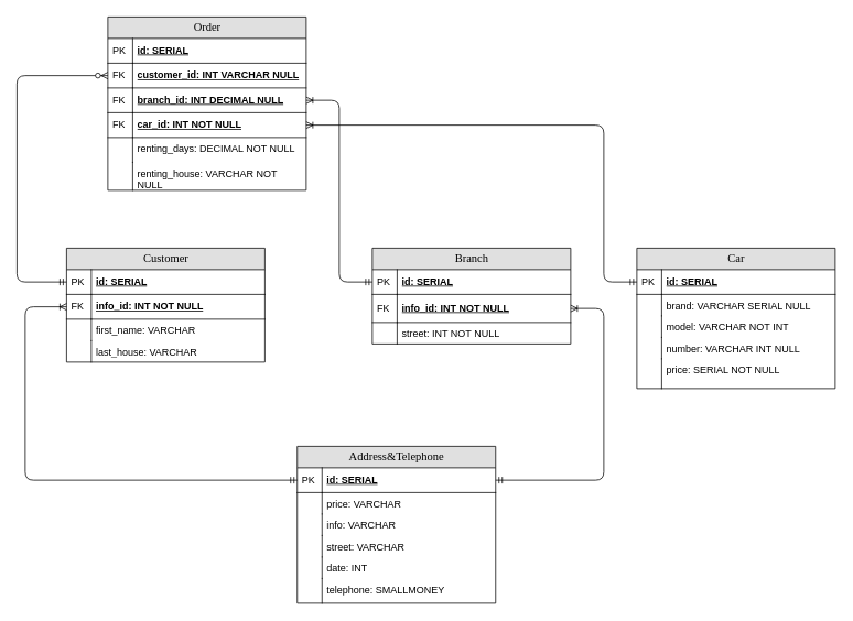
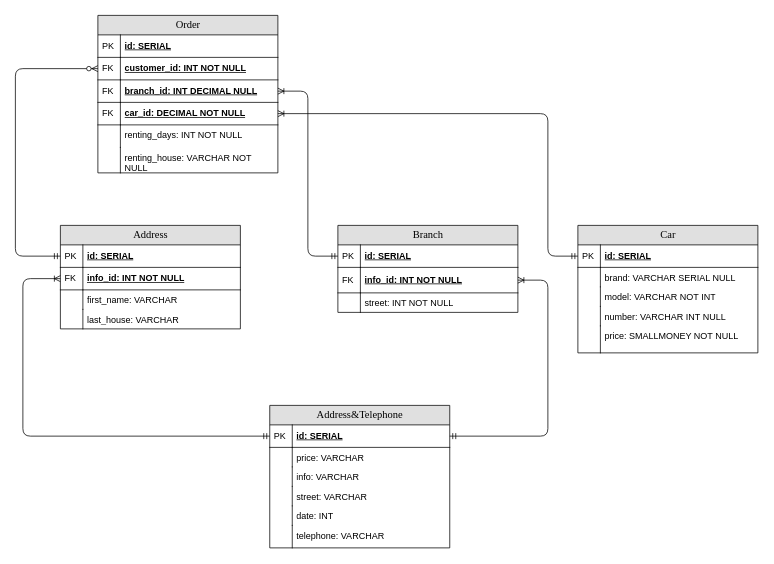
  <mxCell id="0" />
  <mxCell id="1" parent="0" />
  <mxCell id="2" value="Branch" style="swimlane;html=1;fontStyle=0;childLayout=stackLayout;horizontal=1;startSize=26;fillColor=#e0e0e0;horizontalStack=0;resizeParent=1;resizeLast=0;collapsible=1;marginBottom=0;swimlaneFillColor=#ffffff;align=center;rounded=0;shadow=0;comic=0;labelBackgroundColor=none;strokeWidth=1;fontFamily=Verdana;fontSize=14;swimlaneLine=1;" parent="1" vertex="1"><mxGeometry x="450" y="300" width="240" height="116" as="geometry" /></mxCell>
  <mxCell id="3" value="id: SERIAL" style="shape=partialRectangle;top=0;left=0;right=0;bottom=1;html=1;align=left;verticalAlign=middle;fillColor=none;spacingLeft=34;spacingRight=4;whiteSpace=wrap;overflow=hidden;rotatable=0;points=[[0,0.5],[1,0.5]];portConstraint=eastwest;dropTarget=0;fontStyle=5;" parent="2" vertex="1"><mxGeometry y="26" width="240" height="30" as="geometry" /></mxCell>
  <mxCell id="4" value="PK" style="shape=partialRectangle;top=0;left=0;bottom=0;html=1;fillColor=none;align=left;verticalAlign=middle;spacingLeft=4;spacingRight=4;whiteSpace=wrap;overflow=hidden;rotatable=0;points=[];portConstraint=eastwest;part=1;" parent="3" vertex="1" connectable="0"><mxGeometry width="30" height="30" as="geometry" /></mxCell>
  <mxCell id="5" value="info_id: INT NOT NULL" style="shape=partialRectangle;top=0;left=0;right=0;bottom=1;html=1;align=left;verticalAlign=middle;fillColor=none;spacingLeft=34;spacingRight=4;whiteSpace=wrap;overflow=hidden;rotatable=0;points=[[0,0.5],[1,0.5]];portConstraint=eastwest;dropTarget=0;fontStyle=5;" parent="2" vertex="1"><mxGeometry y="56" width="240" height="34" as="geometry" /></mxCell>
  <mxCell id="6" value="FK" style="shape=partialRectangle;top=0;left=0;bottom=0;html=1;fillColor=none;align=left;verticalAlign=middle;spacingLeft=4;spacingRight=4;whiteSpace=wrap;overflow=hidden;rotatable=0;points=[];portConstraint=eastwest;part=1;" parent="5" vertex="1" connectable="0"><mxGeometry width="30" height="34" as="geometry" /></mxCell>
  <mxCell id="7" value="street: INT NOT NULL" style="shape=partialRectangle;top=0;left=0;right=0;bottom=0;html=1;align=left;verticalAlign=top;fillColor=none;spacingLeft=34;spacingRight=4;whiteSpace=wrap;overflow=hidden;rotatable=0;points=[[0,0.5],[1,0.5]];portConstraint=eastwest;dropTarget=0;" vertex="1" parent="2"><mxGeometry y="90" width="240" height="26" as="geometry" /></mxCell>
  <mxCell id="8" value="" style="shape=partialRectangle;top=0;left=0;bottom=0;html=1;fillColor=none;align=left;verticalAlign=top;spacingLeft=4;spacingRight=4;whiteSpace=wrap;overflow=hidden;rotatable=0;points=[];portConstraint=eastwest;part=1;" vertex="1" connectable="0" parent="7"><mxGeometry width="30" height="26" as="geometry" /></mxCell>
  <mxCell id="9" value="Car" style="swimlane;html=1;fontStyle=0;childLayout=stackLayout;horizontal=1;startSize=26;fillColor=#e0e0e0;horizontalStack=0;resizeParent=1;resizeLast=0;collapsible=1;marginBottom=0;swimlaneFillColor=#ffffff;align=center;rounded=0;shadow=0;comic=0;labelBackgroundColor=none;strokeWidth=1;fontFamily=Verdana;fontSize=14;swimlaneLine=1;" parent="1" vertex="1"><mxGeometry x="770" y="300" width="240" height="170" as="geometry"><mxRectangle x="870" y="56" width="60" height="26" as="alternateBounds" /></mxGeometry></mxCell>
  <mxCell id="10" value="id: SERIAL" style="shape=partialRectangle;top=0;left=0;right=0;bottom=1;html=1;align=left;verticalAlign=middle;fillColor=none;spacingLeft=34;spacingRight=4;whiteSpace=wrap;overflow=hidden;rotatable=0;points=[[0,0.5],[1,0.5]];portConstraint=eastwest;dropTarget=0;fontStyle=5;" parent="9" vertex="1"><mxGeometry y="26" width="240" height="30" as="geometry" /></mxCell>
  <mxCell id="11" value="PK" style="shape=partialRectangle;top=0;left=0;bottom=0;html=1;fillColor=none;align=left;verticalAlign=middle;spacingLeft=4;spacingRight=4;whiteSpace=wrap;overflow=hidden;rotatable=0;points=[];portConstraint=eastwest;part=1;" parent="10" vertex="1" connectable="0"><mxGeometry width="30" height="30" as="geometry" /></mxCell>
  <mxCell id="12" value="brand: VARCHAR SERIAL NULL" style="shape=partialRectangle;top=0;left=0;right=0;bottom=0;html=1;align=left;verticalAlign=top;fillColor=none;spacingLeft=34;spacingRight=4;whiteSpace=wrap;overflow=hidden;rotatable=0;points=[[0,0.5],[1,0.5]];portConstraint=eastwest;dropTarget=0;" parent="9" vertex="1"><mxGeometry y="56" width="240" height="26" as="geometry" /></mxCell>
  <mxCell id="13" value="" style="shape=partialRectangle;top=0;left=0;bottom=0;html=1;fillColor=none;align=left;verticalAlign=top;spacingLeft=4;spacingRight=4;whiteSpace=wrap;overflow=hidden;rotatable=0;points=[];portConstraint=eastwest;part=1;" parent="12" vertex="1" connectable="0"><mxGeometry width="30" height="26" as="geometry" /></mxCell>
  <mxCell id="14" value="model: VARCHAR NOT INT" style="shape=partialRectangle;top=0;left=0;right=0;bottom=0;html=1;align=left;verticalAlign=top;fillColor=none;spacingLeft=34;spacingRight=4;whiteSpace=wrap;overflow=hidden;rotatable=0;points=[[0,0.5],[1,0.5]];portConstraint=eastwest;dropTarget=0;" parent="9" vertex="1"><mxGeometry y="82" width="240" height="26" as="geometry" /></mxCell>
  <mxCell id="15" value="" style="shape=partialRectangle;top=0;left=0;bottom=0;html=1;fillColor=none;align=left;verticalAlign=top;spacingLeft=4;spacingRight=4;whiteSpace=wrap;overflow=hidden;rotatable=0;points=[];portConstraint=eastwest;part=1;" parent="14" vertex="1" connectable="0"><mxGeometry width="30" height="26" as="geometry" /></mxCell>
  <mxCell id="16" value="number: VARCHAR INT NULL" style="shape=partialRectangle;top=0;left=0;right=0;bottom=0;html=1;align=left;verticalAlign=top;fillColor=none;spacingLeft=34;spacingRight=4;whiteSpace=wrap;overflow=hidden;rotatable=0;points=[[0,0.5],[1,0.5]];portConstraint=eastwest;dropTarget=0;" parent="9" vertex="1"><mxGeometry y="108" width="240" height="26" as="geometry" /></mxCell>
  <mxCell id="17" value="" style="shape=partialRectangle;top=0;left=0;bottom=0;html=1;fillColor=none;align=left;verticalAlign=top;spacingLeft=4;spacingRight=4;whiteSpace=wrap;overflow=hidden;rotatable=0;points=[];portConstraint=eastwest;part=1;" parent="16" vertex="1" connectable="0"><mxGeometry width="30" height="26" as="geometry" /></mxCell>
- <mxCell id="18" value="price: SERIAL NOT NULL" style="shape=partialRectangle;top=0;left=0;right=0;bottom=0;html=1;align=left;verticalAlign=top;fillColor=none;spacingLeft=34;spacingRight=4;whiteSpace=wrap;overflow=hidden;rotatable=0;points=[[0,0.5],[1,0.5]];portConstraint=eastwest;dropTarget=0;" parent="9" vertex="1"><mxGeometry y="134" width="240" height="36" as="geometry" /></mxCell>
+ <mxCell id="18" value="price: SMALLMONEY NOT NULL" style="shape=partialRectangle;top=0;left=0;right=0;bottom=0;html=1;align=left;verticalAlign=top;fillColor=none;spacingLeft=34;spacingRight=4;whiteSpace=wrap;overflow=hidden;rotatable=0;points=[[0,0.5],[1,0.5]];portConstraint=eastwest;dropTarget=0;" parent="9" vertex="1"><mxGeometry y="134" width="240" height="36" as="geometry" /></mxCell>
  <mxCell id="19" value="" style="shape=partialRectangle;top=0;left=0;bottom=0;html=1;fillColor=none;align=left;verticalAlign=top;spacingLeft=4;spacingRight=4;whiteSpace=wrap;overflow=hidden;rotatable=0;points=[];portConstraint=eastwest;part=1;" parent="18" vertex="1" connectable="0"><mxGeometry width="30" height="36" as="geometry" /></mxCell>
- <mxCell id="20" value="Customer" style="swimlane;html=1;fontStyle=0;childLayout=stackLayout;horizontal=1;startSize=26;fillColor=#e0e0e0;horizontalStack=0;resizeParent=1;resizeLast=0;collapsible=1;marginBottom=0;swimlaneFillColor=#ffffff;align=center;rounded=0;shadow=0;comic=0;labelBackgroundColor=none;strokeWidth=1;fontFamily=Verdana;fontSize=14;swimlaneLine=1;" parent="1" vertex="1"><mxGeometry x="80" y="300" width="240" height="138" as="geometry" /></mxCell>
+ <mxCell id="20" value="Address" style="swimlane;html=1;fontStyle=0;childLayout=stackLayout;horizontal=1;startSize=26;fillColor=#e0e0e0;horizontalStack=0;resizeParent=1;resizeLast=0;collapsible=1;marginBottom=0;swimlaneFillColor=#ffffff;align=center;rounded=0;shadow=0;comic=0;labelBackgroundColor=none;strokeWidth=1;fontFamily=Verdana;fontSize=14;swimlaneLine=1;" parent="1" vertex="1"><mxGeometry x="80" y="300" width="240" height="138" as="geometry" /></mxCell>
  <mxCell id="21" value="id: SERIAL" style="shape=partialRectangle;top=0;left=0;right=0;bottom=1;html=1;align=left;verticalAlign=middle;fillColor=none;spacingLeft=34;spacingRight=4;whiteSpace=wrap;overflow=hidden;rotatable=0;points=[[0,0.5],[1,0.5]];portConstraint=eastwest;dropTarget=0;fontStyle=5;" parent="20" vertex="1"><mxGeometry y="26" width="240" height="30" as="geometry" /></mxCell>
  <mxCell id="22" value="PK" style="shape=partialRectangle;top=0;left=0;bottom=0;html=1;fillColor=none;align=left;verticalAlign=middle;spacingLeft=4;spacingRight=4;whiteSpace=wrap;overflow=hidden;rotatable=0;points=[];portConstraint=eastwest;part=1;" parent="21" vertex="1" connectable="0"><mxGeometry width="30" height="30" as="geometry" /></mxCell>
  <mxCell id="23" value="info_id: INT NOT NULL" style="shape=partialRectangle;top=0;left=0;right=0;bottom=1;html=1;align=left;verticalAlign=middle;fillColor=none;spacingLeft=34;spacingRight=4;whiteSpace=wrap;overflow=hidden;rotatable=0;points=[[0,0.5],[1,0.5]];portConstraint=eastwest;dropTarget=0;fontStyle=5;" parent="20" vertex="1"><mxGeometry y="56" width="240" height="30" as="geometry" /></mxCell>
  <mxCell id="24" value="FK" style="shape=partialRectangle;top=0;left=0;bottom=0;html=1;fillColor=none;align=left;verticalAlign=middle;spacingLeft=4;spacingRight=4;whiteSpace=wrap;overflow=hidden;rotatable=0;points=[];portConstraint=eastwest;part=1;" parent="23" vertex="1" connectable="0"><mxGeometry width="30" height="30" as="geometry" /></mxCell>
  <mxCell id="25" value="first_name: VARCHAR" style="shape=partialRectangle;top=0;left=0;right=0;bottom=0;html=1;align=left;verticalAlign=top;fillColor=none;spacingLeft=34;spacingRight=4;whiteSpace=wrap;overflow=hidden;rotatable=0;points=[[0,0.5],[1,0.5]];portConstraint=eastwest;dropTarget=0;" parent="20" vertex="1"><mxGeometry y="86" width="240" height="26" as="geometry" /></mxCell>
  <mxCell id="26" value="" style="shape=partialRectangle;top=0;left=0;bottom=0;html=1;fillColor=none;align=left;verticalAlign=top;spacingLeft=4;spacingRight=4;whiteSpace=wrap;overflow=hidden;rotatable=0;points=[];portConstraint=eastwest;part=1;" parent="25" vertex="1" connectable="0"><mxGeometry width="30" height="26" as="geometry" /></mxCell>
  <mxCell id="27" value="last_house: VARCHAR" style="shape=partialRectangle;top=0;left=0;right=0;bottom=0;html=1;align=left;verticalAlign=top;fillColor=none;spacingLeft=34;spacingRight=4;whiteSpace=wrap;overflow=hidden;rotatable=0;points=[[0,0.5],[1,0.5]];portConstraint=eastwest;dropTarget=0;" parent="20" vertex="1"><mxGeometry y="112" width="240" height="26" as="geometry" /></mxCell>
  <mxCell id="28" value="" style="shape=partialRectangle;top=0;left=0;bottom=0;html=1;fillColor=none;align=left;verticalAlign=top;spacingLeft=4;spacingRight=4;whiteSpace=wrap;overflow=hidden;rotatable=0;points=[];portConstraint=eastwest;part=1;" parent="27" vertex="1" connectable="0"><mxGeometry width="30" height="26" as="geometry" /></mxCell>
  <mxCell id="29" value="Order" style="swimlane;html=1;fontStyle=0;childLayout=stackLayout;horizontal=1;startSize=26;fillColor=#e0e0e0;horizontalStack=0;resizeParent=1;resizeLast=0;collapsible=1;marginBottom=0;swimlaneFillColor=#ffffff;align=center;rounded=0;shadow=0;comic=0;labelBackgroundColor=none;strokeWidth=1;fontFamily=Verdana;fontSize=14;swimlaneLine=1;" parent="1" vertex="1"><mxGeometry x="130" y="20" width="240" height="210" as="geometry" /></mxCell>
  <mxCell id="30" value="id: SERIAL" style="shape=partialRectangle;top=0;left=0;right=0;bottom=1;html=1;align=left;verticalAlign=middle;fillColor=none;spacingLeft=34;spacingRight=4;whiteSpace=wrap;overflow=hidden;rotatable=0;points=[[0,0.5],[1,0.5]];portConstraint=eastwest;dropTarget=0;fontStyle=5;" parent="29" vertex="1"><mxGeometry y="26" width="240" height="30" as="geometry" /></mxCell>
  <mxCell id="31" value="PK" style="shape=partialRectangle;top=0;left=0;bottom=0;html=1;fillColor=none;align=left;verticalAlign=middle;spacingLeft=4;spacingRight=4;whiteSpace=wrap;overflow=hidden;rotatable=0;points=[];portConstraint=eastwest;part=1;" parent="30" vertex="1" connectable="0"><mxGeometry width="30" height="30" as="geometry" /></mxCell>
- <mxCell id="32" value="customer_id: INT VARCHAR NULL" style="shape=partialRectangle;top=0;left=0;right=0;bottom=1;html=1;align=left;verticalAlign=middle;fillColor=none;spacingLeft=34;spacingRight=4;whiteSpace=wrap;overflow=hidden;rotatable=0;points=[[0,0.5],[1,0.5]];portConstraint=eastwest;dropTarget=0;fontStyle=5;" parent="29" vertex="1"><mxGeometry y="56" width="240" height="30" as="geometry" /></mxCell>
+ <mxCell id="32" value="customer_id: INT NOT NULL" style="shape=partialRectangle;top=0;left=0;right=0;bottom=1;html=1;align=left;verticalAlign=middle;fillColor=none;spacingLeft=34;spacingRight=4;whiteSpace=wrap;overflow=hidden;rotatable=0;points=[[0,0.5],[1,0.5]];portConstraint=eastwest;dropTarget=0;fontStyle=5;" parent="29" vertex="1"><mxGeometry y="56" width="240" height="30" as="geometry" /></mxCell>
  <mxCell id="33" value="FK" style="shape=partialRectangle;top=0;left=0;bottom=0;html=1;fillColor=none;align=left;verticalAlign=middle;spacingLeft=4;spacingRight=4;whiteSpace=wrap;overflow=hidden;rotatable=0;points=[];portConstraint=eastwest;part=1;" parent="32" vertex="1" connectable="0"><mxGeometry width="30" height="30" as="geometry" /></mxCell>
  <mxCell id="34" value="branch_id: INT DECIMAL NULL" style="shape=partialRectangle;top=0;left=0;right=0;bottom=1;html=1;align=left;verticalAlign=middle;fillColor=none;spacingLeft=34;spacingRight=4;whiteSpace=wrap;overflow=hidden;rotatable=0;points=[[0,0.5],[1,0.5]];portConstraint=eastwest;dropTarget=0;fontStyle=5;" parent="29" vertex="1"><mxGeometry y="86" width="240" height="30" as="geometry" /></mxCell>
  <mxCell id="35" value="FK" style="shape=partialRectangle;top=0;left=0;bottom=0;html=1;fillColor=none;align=left;verticalAlign=middle;spacingLeft=4;spacingRight=4;whiteSpace=wrap;overflow=hidden;rotatable=0;points=[];portConstraint=eastwest;part=1;" parent="34" vertex="1" connectable="0"><mxGeometry width="30" height="30" as="geometry" /></mxCell>
- <mxCell id="36" value="car_id: INT NOT NULL" style="shape=partialRectangle;top=0;left=0;right=0;bottom=1;html=1;align=left;verticalAlign=middle;fillColor=none;spacingLeft=34;spacingRight=4;whiteSpace=wrap;overflow=hidden;rotatable=0;points=[[0,0.5],[1,0.5]];portConstraint=eastwest;dropTarget=0;fontStyle=5;" parent="29" vertex="1"><mxGeometry y="116" width="240" height="30" as="geometry" /></mxCell>
+ <mxCell id="36" value="car_id: DECIMAL NOT NULL" style="shape=partialRectangle;top=0;left=0;right=0;bottom=1;html=1;align=left;verticalAlign=middle;fillColor=none;spacingLeft=34;spacingRight=4;whiteSpace=wrap;overflow=hidden;rotatable=0;points=[[0,0.5],[1,0.5]];portConstraint=eastwest;dropTarget=0;fontStyle=5;" parent="29" vertex="1"><mxGeometry y="116" width="240" height="30" as="geometry" /></mxCell>
  <mxCell id="37" value="FK" style="shape=partialRectangle;top=0;left=0;bottom=0;html=1;fillColor=none;align=left;verticalAlign=middle;spacingLeft=4;spacingRight=4;whiteSpace=wrap;overflow=hidden;rotatable=0;points=[];portConstraint=eastwest;part=1;" parent="36" vertex="1" connectable="0"><mxGeometry width="30" height="30" as="geometry" /></mxCell>
- <mxCell id="38" value="renting_days: DECIMAL NOT NULL" style="shape=partialRectangle;top=0;left=0;right=0;bottom=0;html=1;align=left;verticalAlign=top;fillColor=none;spacingLeft=34;spacingRight=4;whiteSpace=wrap;overflow=hidden;rotatable=0;points=[[0,0.5],[1,0.5]];portConstraint=eastwest;dropTarget=0;" parent="29" vertex="1"><mxGeometry y="146" width="240" height="30" as="geometry" /></mxCell>
+ <mxCell id="38" value="renting_days: INT NOT NULL" style="shape=partialRectangle;top=0;left=0;right=0;bottom=0;html=1;align=left;verticalAlign=top;fillColor=none;spacingLeft=34;spacingRight=4;whiteSpace=wrap;overflow=hidden;rotatable=0;points=[[0,0.5],[1,0.5]];portConstraint=eastwest;dropTarget=0;" parent="29" vertex="1"><mxGeometry y="146" width="240" height="30" as="geometry" /></mxCell>
  <mxCell id="39" value="" style="shape=partialRectangle;top=0;left=0;bottom=0;html=1;fillColor=none;align=left;verticalAlign=top;spacingLeft=4;spacingRight=4;whiteSpace=wrap;overflow=hidden;rotatable=0;points=[];portConstraint=eastwest;part=1;" parent="38" vertex="1" connectable="0"><mxGeometry width="30" height="30" as="geometry" /></mxCell>
  <mxCell id="40" value="renting_house: VARCHAR NOT NULL" style="shape=partialRectangle;top=0;left=0;right=0;bottom=0;html=1;align=left;verticalAlign=top;fillColor=none;spacingLeft=34;spacingRight=4;whiteSpace=wrap;overflow=hidden;rotatable=0;points=[[0,0.5],[1,0.5]];portConstraint=eastwest;dropTarget=0;" parent="29" vertex="1"><mxGeometry y="176" width="240" height="34" as="geometry" /></mxCell>
  <mxCell id="41" value="" style="shape=partialRectangle;top=0;left=0;bottom=0;html=1;fillColor=none;align=left;verticalAlign=top;spacingLeft=4;spacingRight=4;whiteSpace=wrap;overflow=hidden;rotatable=0;points=[];portConstraint=eastwest;part=1;" parent="40" vertex="1" connectable="0"><mxGeometry width="30" height="34" as="geometry" /></mxCell>
  <mxCell id="42" value="Address&amp;amp;Telephone" style="swimlane;html=1;fontStyle=0;childLayout=stackLayout;horizontal=1;startSize=26;fillColor=#e0e0e0;horizontalStack=0;resizeParent=1;resizeLast=0;collapsible=1;marginBottom=0;swimlaneFillColor=#ffffff;align=center;rounded=0;shadow=0;comic=0;labelBackgroundColor=none;strokeWidth=1;fontFamily=Verdana;fontSize=14;swimlaneLine=1;" parent="1" vertex="1"><mxGeometry x="359.18" y="540" width="240" height="190" as="geometry" /></mxCell>
  <mxCell id="43" value="id: SERIAL" style="shape=partialRectangle;top=0;left=0;right=0;bottom=1;html=1;align=left;verticalAlign=middle;fillColor=none;spacingLeft=34;spacingRight=4;whiteSpace=wrap;overflow=hidden;rotatable=0;points=[[0,0.5],[1,0.5]];portConstraint=eastwest;dropTarget=0;fontStyle=5;" parent="42" vertex="1"><mxGeometry y="26" width="240" height="30" as="geometry" /></mxCell>
  <mxCell id="44" value="PK" style="shape=partialRectangle;top=0;left=0;bottom=0;html=1;fillColor=none;align=left;verticalAlign=middle;spacingLeft=4;spacingRight=4;whiteSpace=wrap;overflow=hidden;rotatable=0;points=[];portConstraint=eastwest;part=1;" parent="43" vertex="1" connectable="0"><mxGeometry width="30" height="30" as="geometry" /></mxCell>
  <mxCell id="45" value="price: VARCHAR" style="shape=partialRectangle;top=0;left=0;right=0;bottom=0;html=1;align=left;verticalAlign=top;fillColor=none;spacingLeft=34;spacingRight=4;whiteSpace=wrap;overflow=hidden;rotatable=0;points=[[0,0.5],[1,0.5]];portConstraint=eastwest;dropTarget=0;" parent="42" vertex="1"><mxGeometry y="56" width="240" height="26" as="geometry" /></mxCell>
  <mxCell id="46" value="" style="shape=partialRectangle;top=0;left=0;bottom=0;html=1;fillColor=none;align=left;verticalAlign=top;spacingLeft=4;spacingRight=4;whiteSpace=wrap;overflow=hidden;rotatable=0;points=[];portConstraint=eastwest;part=1;" parent="45" vertex="1" connectable="0"><mxGeometry width="30" height="26" as="geometry" /></mxCell>
  <mxCell id="47" value="info: VARCHAR" style="shape=partialRectangle;top=0;left=0;right=0;bottom=0;html=1;align=left;verticalAlign=top;fillColor=none;spacingLeft=34;spacingRight=4;whiteSpace=wrap;overflow=hidden;rotatable=0;points=[[0,0.5],[1,0.5]];portConstraint=eastwest;dropTarget=0;" parent="42" vertex="1"><mxGeometry y="82" width="240" height="26" as="geometry" /></mxCell>
  <mxCell id="48" value="" style="shape=partialRectangle;top=0;left=0;bottom=0;html=1;fillColor=none;align=left;verticalAlign=top;spacingLeft=4;spacingRight=4;whiteSpace=wrap;overflow=hidden;rotatable=0;points=[];portConstraint=eastwest;part=1;" parent="47" vertex="1" connectable="0"><mxGeometry width="30" height="26" as="geometry" /></mxCell>
  <mxCell id="49" value="street: VARCHAR" style="shape=partialRectangle;top=0;left=0;right=0;bottom=0;html=1;align=left;verticalAlign=top;fillColor=none;spacingLeft=34;spacingRight=4;whiteSpace=wrap;overflow=hidden;rotatable=0;points=[[0,0.5],[1,0.5]];portConstraint=eastwest;dropTarget=0;" parent="42" vertex="1"><mxGeometry y="108" width="240" height="26" as="geometry" /></mxCell>
  <mxCell id="50" value="" style="shape=partialRectangle;top=0;left=0;bottom=0;html=1;fillColor=none;align=left;verticalAlign=top;spacingLeft=4;spacingRight=4;whiteSpace=wrap;overflow=hidden;rotatable=0;points=[];portConstraint=eastwest;part=1;" parent="49" vertex="1" connectable="0"><mxGeometry width="30" height="26" as="geometry" /></mxCell>
  <mxCell id="51" value="date: INT" style="shape=partialRectangle;top=0;left=0;right=0;bottom=0;html=1;align=left;verticalAlign=top;fillColor=none;spacingLeft=34;spacingRight=4;whiteSpace=wrap;overflow=hidden;rotatable=0;points=[[0,0.5],[1,0.5]];portConstraint=eastwest;dropTarget=0;" parent="42" vertex="1"><mxGeometry y="134" width="240" height="26" as="geometry" /></mxCell>
  <mxCell id="52" value="" style="shape=partialRectangle;top=0;left=0;bottom=0;html=1;fillColor=none;align=left;verticalAlign=top;spacingLeft=4;spacingRight=4;whiteSpace=wrap;overflow=hidden;rotatable=0;points=[];portConstraint=eastwest;part=1;" parent="51" vertex="1" connectable="0"><mxGeometry width="30" height="26" as="geometry" /></mxCell>
- <mxCell id="53" value="telephone: SMALLMONEY" style="shape=partialRectangle;top=0;left=0;right=0;bottom=0;html=1;align=left;verticalAlign=top;fillColor=none;spacingLeft=34;spacingRight=4;whiteSpace=wrap;overflow=hidden;rotatable=0;points=[[0,0.5],[1,0.5]];portConstraint=eastwest;dropTarget=0;" parent="42" vertex="1"><mxGeometry y="160" width="240" height="30" as="geometry" /></mxCell>
+ <mxCell id="53" value="telephone: VARCHAR" style="shape=partialRectangle;top=0;left=0;right=0;bottom=0;html=1;align=left;verticalAlign=top;fillColor=none;spacingLeft=34;spacingRight=4;whiteSpace=wrap;overflow=hidden;rotatable=0;points=[[0,0.5],[1,0.5]];portConstraint=eastwest;dropTarget=0;" parent="42" vertex="1"><mxGeometry y="160" width="240" height="30" as="geometry" /></mxCell>
  <mxCell id="54" value="" style="shape=partialRectangle;top=0;left=0;bottom=0;html=1;fillColor=none;align=left;verticalAlign=top;spacingLeft=4;spacingRight=4;whiteSpace=wrap;overflow=hidden;rotatable=0;points=[];portConstraint=eastwest;part=1;" parent="53" vertex="1" connectable="0"><mxGeometry width="30" height="30" as="geometry" /></mxCell>
  <mxCell id="55" value="" style="edgeStyle=orthogonalEdgeStyle;html=1;endArrow=ERzeroToMany;startArrow=ERmandOne;labelBackgroundColor=none;fontFamily=Verdana;fontSize=14;exitX=0;exitY=0.5;exitDx=0;exitDy=0;entryX=0;entryY=0.5;entryDx=0;entryDy=0;" parent="1" source="21" target="32" edge="1"><mxGeometry width="100" height="100" relative="1" as="geometry"><mxPoint x="460" y="351" as="sourcePoint" /><mxPoint x="380" y="131" as="targetPoint" /><Array as="points"><mxPoint x="20" y="341" /><mxPoint x="20" y="91" /></Array></mxGeometry></mxCell>
  <mxCell id="56" value="" style="edgeStyle=elbowEdgeStyle;fontSize=12;html=1;endArrow=ERoneToMany;startArrow=ERmandOne;strokeColor=#000000;anchorPointDirection=0;comic=0;shadow=0;elbow=vertical;exitX=0;exitY=0.5;exitDx=0;exitDy=0;entryX=0;entryY=0.5;entryDx=0;entryDy=0;" parent="1" source="43" target="23" edge="1"><mxGeometry width="100" height="100" relative="1" as="geometry"><mxPoint x="310" y="610" as="sourcePoint" /><mxPoint x="50" y="400" as="targetPoint" /><Array as="points"><mxPoint x="30" y="500" /><mxPoint x="130" y="570" /></Array></mxGeometry></mxCell>
  <mxCell id="57" value="" style="edgeStyle=elbowEdgeStyle;fontSize=12;html=1;endArrow=ERoneToMany;startArrow=ERmandOne;strokeColor=#000000;anchorPointDirection=0;comic=0;shadow=0;elbow=vertical;entryX=1;entryY=0.5;entryDx=0;entryDy=0;exitX=1;exitY=0.5;exitDx=0;exitDy=0;" parent="1" source="43" target="5" edge="1"><mxGeometry width="100" height="100" relative="1" as="geometry"><mxPoint x="760" y="591" as="sourcePoint" /><mxPoint x="740" y="400" as="targetPoint" /><Array as="points"><mxPoint x="730" y="373" /><mxPoint x="40" y="510" /><mxPoint x="140" y="580" /></Array></mxGeometry></mxCell>
  <mxCell id="58" value="" style="edgeStyle=orthogonalEdgeStyle;fontSize=12;html=1;endArrow=ERoneToMany;startArrow=ERmandOne;strokeColor=#000000;anchorPointDirection=0;comic=0;shadow=0;elbow=vertical;entryX=1;entryY=0.5;entryDx=0;entryDy=0;exitX=0;exitY=0.5;exitDx=0;exitDy=0;" parent="1" source="10" target="36" edge="1"><mxGeometry width="100" height="100" relative="1" as="geometry"><mxPoint x="730" y="341" as="sourcePoint" /><mxPoint x="910.82" y="50" as="targetPoint" /><Array as="points"><mxPoint x="730" y="341" /><mxPoint x="730" y="151" /></Array></mxGeometry></mxCell>
  <mxCell id="59" value="" style="edgeStyle=orthogonalEdgeStyle;fontSize=12;html=1;endArrow=ERoneToMany;startArrow=ERmandOne;strokeColor=#000000;anchorPointDirection=0;comic=0;shadow=0;elbow=vertical;entryX=1;entryY=0.5;entryDx=0;entryDy=0;exitX=0;exitY=0.5;exitDx=0;exitDy=0;" parent="1" source="3" target="34" edge="1"><mxGeometry width="100" height="100" relative="1" as="geometry"><mxPoint x="780" y="351" as="sourcePoint" /><mxPoint x="380" y="161" as="targetPoint" /><Array as="points"><mxPoint x="410" y="341" /><mxPoint x="410" y="121" /></Array></mxGeometry></mxCell>
